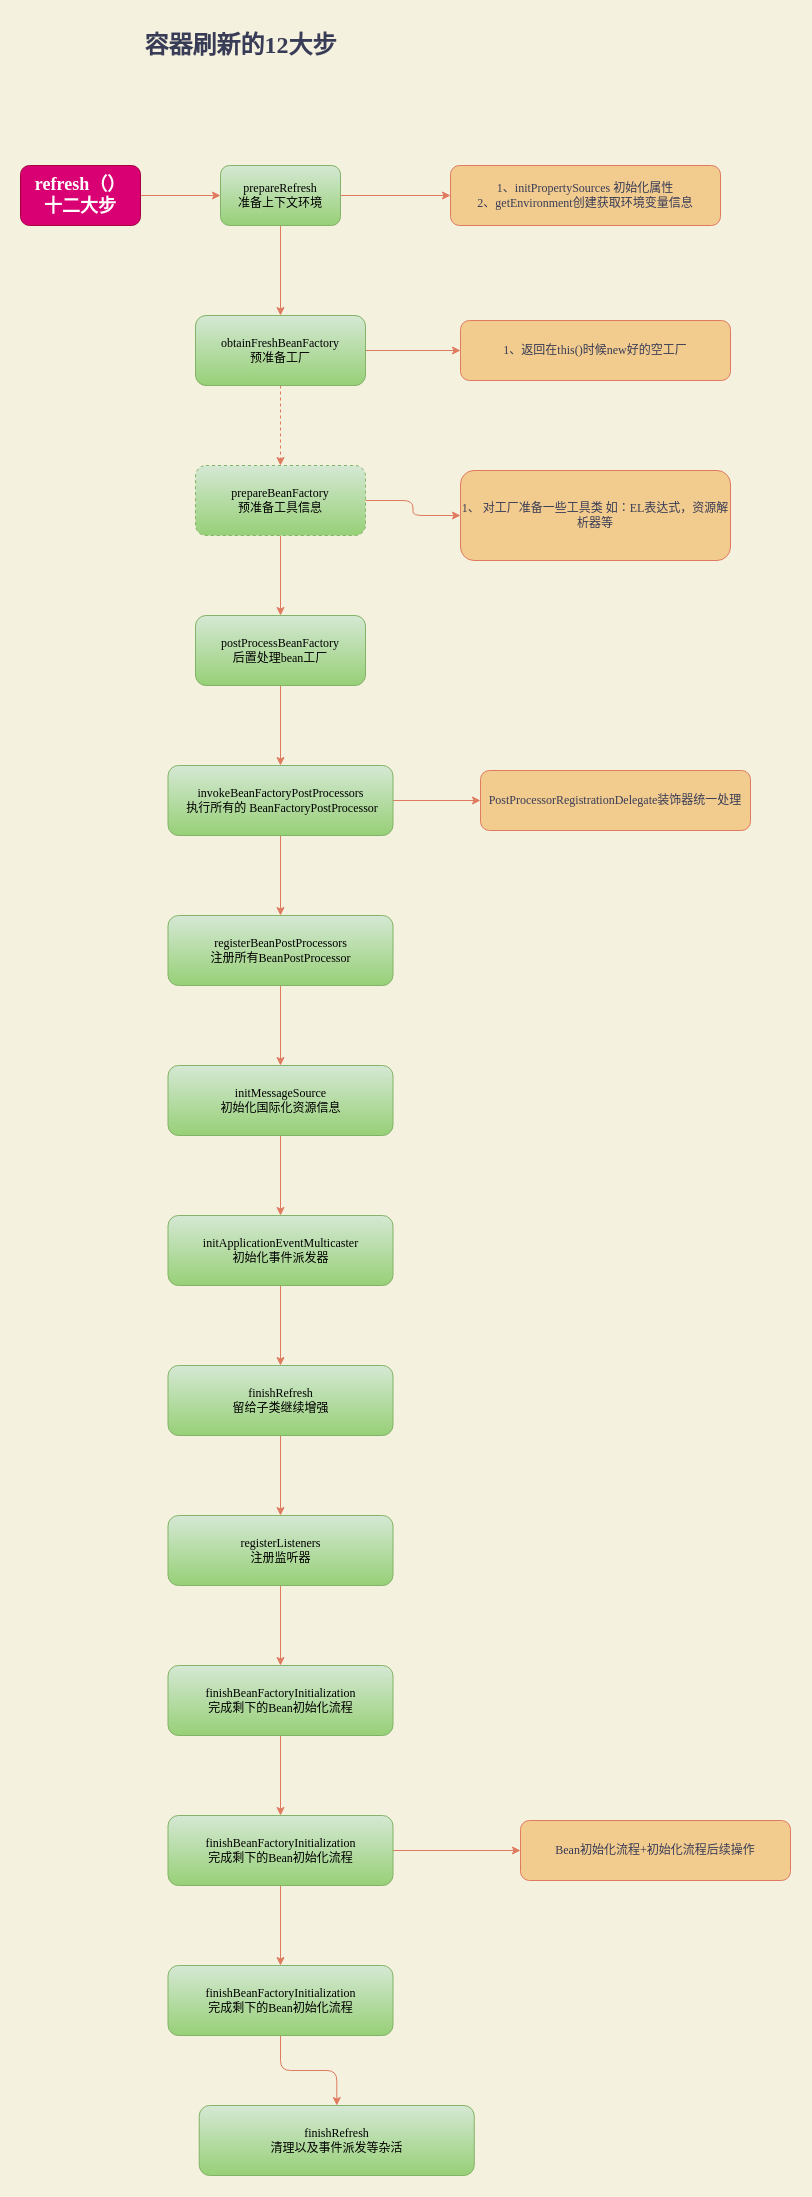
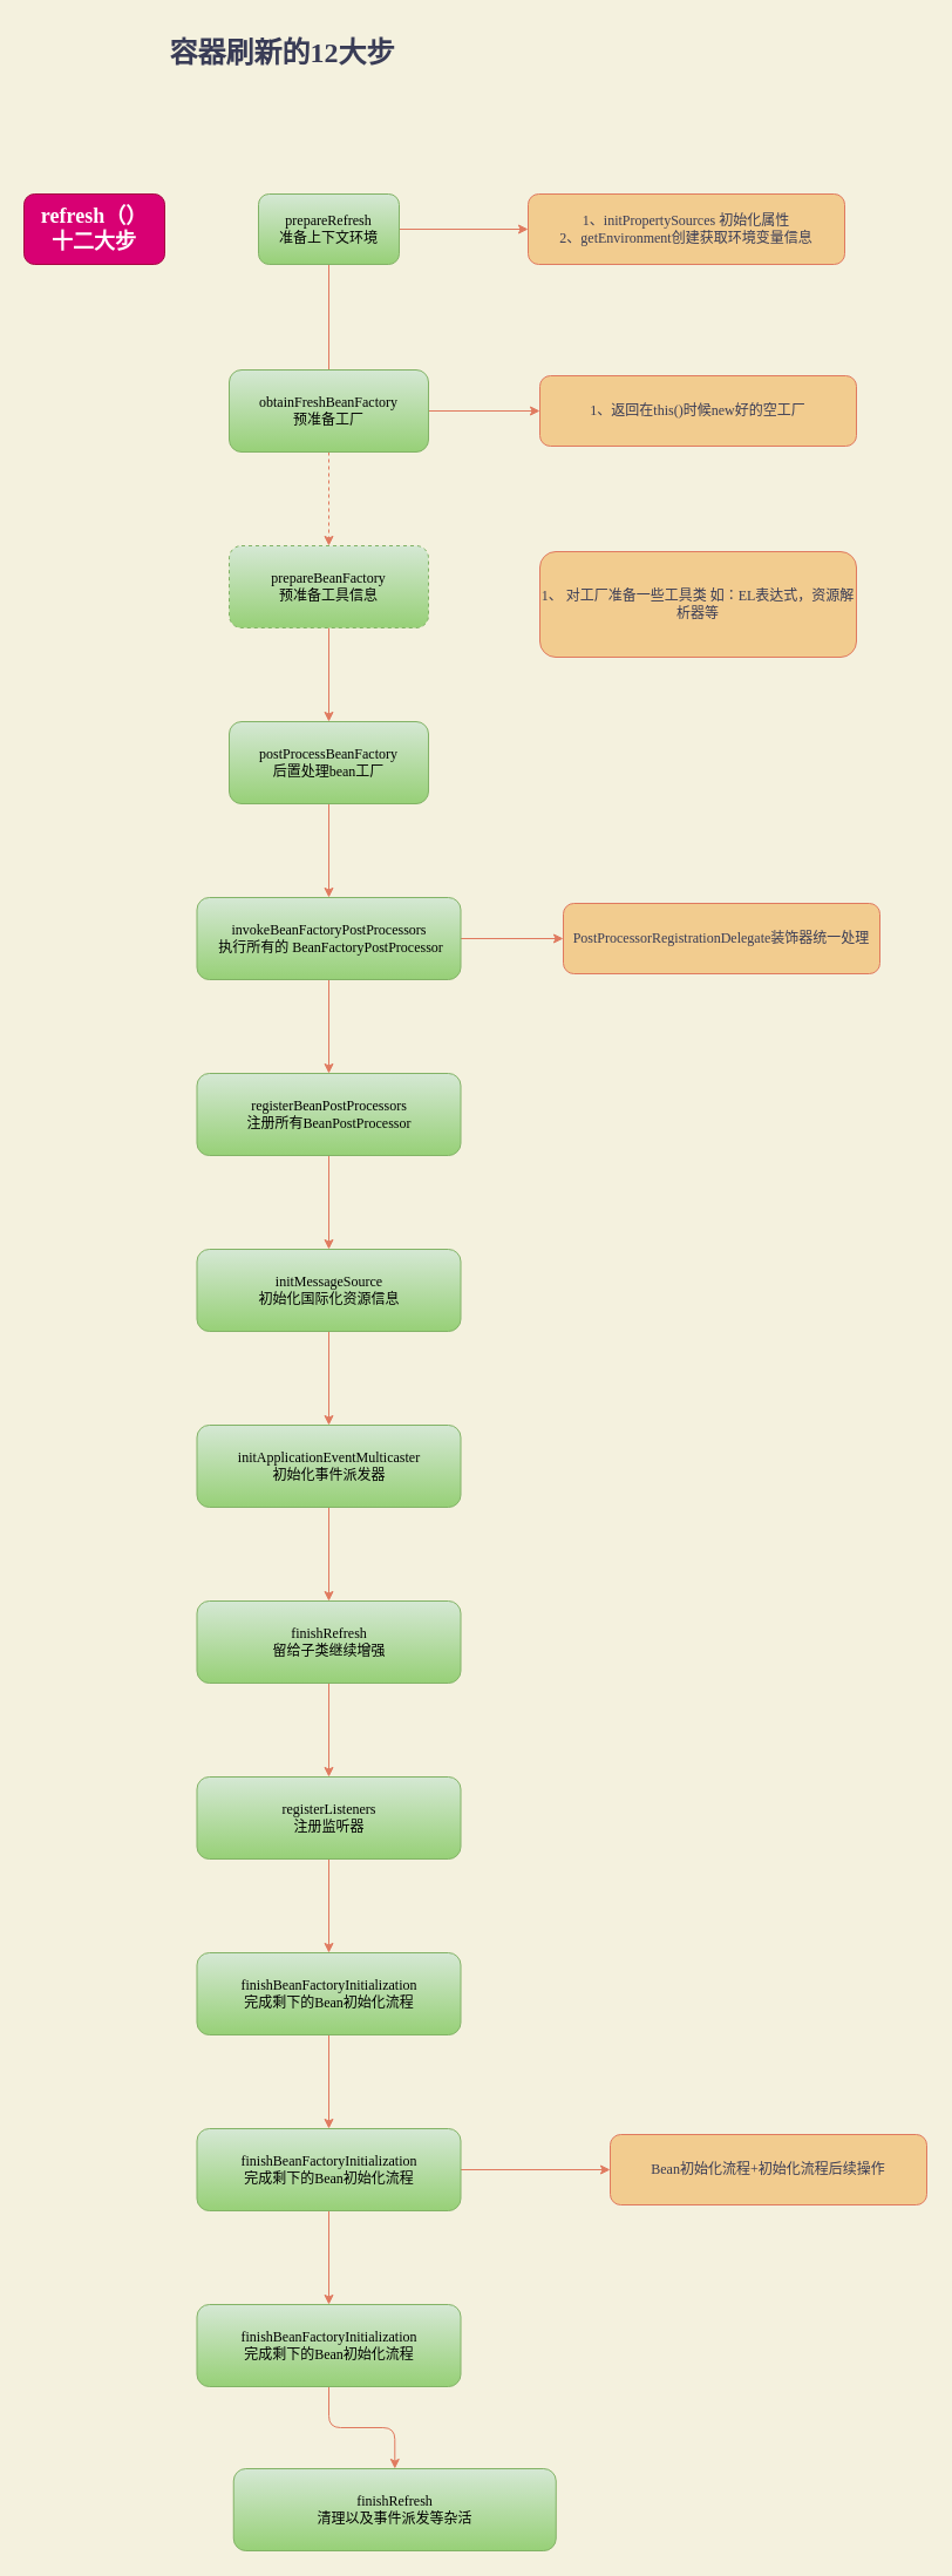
  <mxCell id="0" />
  <mxCell id="1" parent="0" />
  <mxCell id="2" value="&lt;h1&gt;&lt;b&gt;&lt;font face=&quot;Comic Sans MS&quot;&gt;容器刷新的12大步&lt;/font&gt;&lt;/b&gt;&lt;/h1&gt;" style="text;html=1;align=center;verticalAlign=middle;resizable=0;points=[];autosize=1;strokeColor=none;fillColor=none;fontColor=#393C56;" parent="1" vertex="1"><mxGeometry x="135" y="20" width="210" height="50" as="geometry" /></mxCell>
- <mxCell id="3" style="edgeStyle=orthogonalEdgeStyle;curved=0;rounded=1;sketch=0;orthogonalLoop=1;jettySize=auto;html=1;fontFamily=Comic Sans MS;fontColor=#393C56;strokeColor=#E07A5F;fillColor=#F2CC8F;" edge="1" parent="1" source="4" target="7"><mxGeometry relative="1" as="geometry" /></mxCell>
  <mxCell id="4" value="&lt;h2&gt;&lt;font face=&quot;Comic Sans MS&quot;&gt;refresh（）&lt;br&gt;十二大步&lt;/font&gt;&lt;/h2&gt;" style="rounded=1;whiteSpace=wrap;html=1;fillColor=#d80073;strokeColor=#A50040;fontColor=#ffffff;" vertex="1" parent="1"><mxGeometry x="20" y="165" width="120" height="60" as="geometry" /></mxCell>
  <mxCell id="5" value="" style="edgeStyle=orthogonalEdgeStyle;curved=0;rounded=1;sketch=0;orthogonalLoop=1;jettySize=auto;html=1;fontFamily=Comic Sans MS;fontColor=#393C56;strokeColor=#E07A5F;fillColor=#F2CC8F;" edge="1" parent="1" source="7" target="8"><mxGeometry relative="1" as="geometry" /></mxCell>
- <mxCell id="6" value="" style="edgeStyle=orthogonalEdgeStyle;curved=0;rounded=1;sketch=0;orthogonalLoop=1;jettySize=auto;html=1;fontFamily=Comic Sans MS;fontColor=#393C56;strokeColor=#E07A5F;fillColor=#F2CC8F;" edge="1" parent="1" source="7" target="11"><mxGeometry relative="1" as="geometry" /></mxCell>
+ <mxCell id="6" value="" style="edgeStyle=orthogonalEdgeStyle;curved=0;rounded=1;sketch=0;orthogonalLoop=1;jettySize=auto;html=1;fontFamily=Comic Sans MS;fontColor=#393C56;strokeColor=#E07A5F;fillColor=#F2CC8F;endArrow=none;" edge="1" parent="1" source="7" target="11"><mxGeometry relative="1" as="geometry" /></mxCell>
  <mxCell id="7" value="prepareRefresh&lt;br&gt;准备上下文环境" style="rounded=1;whiteSpace=wrap;html=1;sketch=0;fontFamily=Comic Sans MS;strokeColor=#82b366;fillColor=#d5e8d4;gradientColor=#97d077;" vertex="1" parent="1"><mxGeometry x="220" y="165" width="120" height="60" as="geometry" /></mxCell>
  <mxCell id="8" value="1、initPropertySources 初始化属性&lt;br&gt;2、getEnvironment创建获取环境变量信息" style="rounded=1;whiteSpace=wrap;html=1;sketch=0;fontFamily=Comic Sans MS;fontColor=#393C56;strokeColor=#E07A5F;fillColor=#F2CC8F;" vertex="1" parent="1"><mxGeometry x="450" y="165" width="270" height="60" as="geometry" /></mxCell>
  <mxCell id="9" value="" style="edgeStyle=orthogonalEdgeStyle;curved=0;rounded=1;sketch=0;orthogonalLoop=1;jettySize=auto;html=1;fontFamily=Comic Sans MS;fontColor=#393C56;strokeColor=#E07A5F;fillColor=#F2CC8F;" edge="1" parent="1" source="11" target="12"><mxGeometry relative="1" as="geometry" /></mxCell>
  <mxCell id="10" value="" style="edgeStyle=orthogonalEdgeStyle;curved=0;rounded=1;sketch=0;orthogonalLoop=1;jettySize=auto;html=1;fontFamily=Comic Sans MS;fontColor=#393C56;strokeColor=#E07A5F;fillColor=#F2CC8F;dashed=1;" edge="1" parent="1" source="11" target="15"><mxGeometry relative="1" as="geometry" /></mxCell>
  <mxCell id="11" value="obtainFreshBeanFactory&lt;br&gt;预准备工厂" style="rounded=1;whiteSpace=wrap;html=1;sketch=0;fontFamily=Comic Sans MS;strokeColor=#82b366;fillColor=#d5e8d4;gradientColor=#97d077;" vertex="1" parent="1"><mxGeometry x="195" y="315" width="170" height="70" as="geometry" /></mxCell>
  <mxCell id="12" value="1、返回在this()时候new好的空工厂" style="rounded=1;whiteSpace=wrap;html=1;sketch=0;fontFamily=Comic Sans MS;fontColor=#393C56;strokeColor=#E07A5F;fillColor=#F2CC8F;" vertex="1" parent="1"><mxGeometry x="460" y="320" width="270" height="60" as="geometry" /></mxCell>
  <mxCell id="13" value="" style="edgeStyle=orthogonalEdgeStyle;curved=0;rounded=1;sketch=0;orthogonalLoop=1;jettySize=auto;html=1;fontFamily=Comic Sans MS;fontColor=#393C56;strokeColor=#E07A5F;fillColor=#F2CC8F;" edge="1" parent="1" source="15" target="18"><mxGeometry relative="1" as="geometry" /></mxCell>
- <mxCell id="14" value="" style="edgeStyle=orthogonalEdgeStyle;curved=0;rounded=1;sketch=0;orthogonalLoop=1;jettySize=auto;html=1;fontFamily=Comic Sans MS;fontColor=#393C56;strokeColor=#E07A5F;fillColor=#F2CC8F;" edge="1" parent="1" source="15" target="16"><mxGeometry relative="1" as="geometry" /></mxCell>
  <mxCell id="15" value="prepareBeanFactory&lt;br&gt;预准备工具信息" style="rounded=1;whiteSpace=wrap;html=1;sketch=0;fontFamily=Comic Sans MS;strokeColor=#82b366;fillColor=#d5e8d4;gradientColor=#97d077;dashed=1;" vertex="1" parent="1"><mxGeometry x="195" y="465" width="170" height="70" as="geometry" /></mxCell>
  <mxCell id="16" value="1、 对工厂准备一些工具类 如：EL表达式，资源解析器等" style="rounded=1;whiteSpace=wrap;html=1;sketch=0;fontFamily=Comic Sans MS;fontColor=#393C56;strokeColor=#E07A5F;fillColor=#F2CC8F;" vertex="1" parent="1"><mxGeometry x="460" y="470" width="270" height="90" as="geometry" /></mxCell>
  <mxCell id="17" value="" style="edgeStyle=orthogonalEdgeStyle;curved=0;rounded=1;sketch=0;orthogonalLoop=1;jettySize=auto;html=1;fontFamily=Comic Sans MS;fontColor=#393C56;strokeColor=#E07A5F;fillColor=#F2CC8F;" edge="1" parent="1" source="18" target="21"><mxGeometry relative="1" as="geometry" /></mxCell>
  <mxCell id="18" value="postProcessBeanFactory&lt;br&gt;后置处理bean工厂" style="rounded=1;whiteSpace=wrap;html=1;sketch=0;fontFamily=Comic Sans MS;strokeColor=#82b366;fillColor=#d5e8d4;gradientColor=#97d077;" vertex="1" parent="1"><mxGeometry x="195" y="615" width="170" height="70" as="geometry" /></mxCell>
  <mxCell id="19" value="" style="edgeStyle=orthogonalEdgeStyle;curved=0;rounded=1;sketch=0;orthogonalLoop=1;jettySize=auto;html=1;fontFamily=Comic Sans MS;fontColor=#393C56;strokeColor=#E07A5F;fillColor=#F2CC8F;" edge="1" parent="1" source="21" target="22"><mxGeometry relative="1" as="geometry" /></mxCell>
  <mxCell id="20" value="" style="edgeStyle=orthogonalEdgeStyle;curved=0;rounded=1;sketch=0;orthogonalLoop=1;jettySize=auto;html=1;fontFamily=Comic Sans MS;fontColor=#393C56;strokeColor=#E07A5F;fillColor=#F2CC8F;" edge="1" parent="1" source="21" target="24"><mxGeometry relative="1" as="geometry" /></mxCell>
  <mxCell id="21" value="invokeBeanFactoryPostProcessors&lt;br&gt;&amp;nbsp;执行所有的 BeanFactoryPostProcessor" style="rounded=1;whiteSpace=wrap;html=1;sketch=0;fontFamily=Comic Sans MS;strokeColor=#82b366;fillColor=#d5e8d4;gradientColor=#97d077;" vertex="1" parent="1"><mxGeometry x="167.5" y="765" width="225" height="70" as="geometry" /></mxCell>
  <mxCell id="22" value="PostProcessorRegistrationDelegate装饰器统一处理" style="rounded=1;whiteSpace=wrap;html=1;sketch=0;fontFamily=Comic Sans MS;fontColor=#393C56;strokeColor=#E07A5F;fillColor=#F2CC8F;" vertex="1" parent="1"><mxGeometry x="480" y="770" width="270" height="60" as="geometry" /></mxCell>
  <mxCell id="23" value="" style="edgeStyle=orthogonalEdgeStyle;curved=0;rounded=1;sketch=0;orthogonalLoop=1;jettySize=auto;html=1;fontFamily=Comic Sans MS;fontColor=#393C56;strokeColor=#E07A5F;fillColor=#F2CC8F;" edge="1" parent="1" source="24" target="26"><mxGeometry relative="1" as="geometry" /></mxCell>
  <mxCell id="24" value="registerBeanPostProcessors&lt;br&gt;注册所有BeanPostProcessor" style="rounded=1;whiteSpace=wrap;html=1;sketch=0;fontFamily=Comic Sans MS;strokeColor=#82b366;fillColor=#d5e8d4;gradientColor=#97d077;" vertex="1" parent="1"><mxGeometry x="167.5" y="915" width="225" height="70" as="geometry" /></mxCell>
  <mxCell id="25" value="" style="edgeStyle=orthogonalEdgeStyle;curved=0;rounded=1;sketch=0;orthogonalLoop=1;jettySize=auto;html=1;fontFamily=Comic Sans MS;fontColor=#393C56;strokeColor=#E07A5F;fillColor=#F2CC8F;" edge="1" parent="1" source="26" target="28"><mxGeometry relative="1" as="geometry" /></mxCell>
  <mxCell id="26" value="initMessageSource&lt;br&gt;初始化国际化资源信息" style="rounded=1;whiteSpace=wrap;html=1;sketch=0;fontFamily=Comic Sans MS;strokeColor=#82b366;fillColor=#d5e8d4;gradientColor=#97d077;" vertex="1" parent="1"><mxGeometry x="167.5" y="1065" width="225" height="70" as="geometry" /></mxCell>
  <mxCell id="27" value="" style="edgeStyle=orthogonalEdgeStyle;curved=0;rounded=1;sketch=0;orthogonalLoop=1;jettySize=auto;html=1;fontFamily=Comic Sans MS;fontColor=#393C56;strokeColor=#E07A5F;fillColor=#F2CC8F;" edge="1" parent="1" source="28" target="30"><mxGeometry relative="1" as="geometry" /></mxCell>
  <mxCell id="28" value="initApplicationEventMulticaster&lt;br&gt;初始化事件派发器" style="rounded=1;whiteSpace=wrap;html=1;sketch=0;fontFamily=Comic Sans MS;strokeColor=#82b366;fillColor=#d5e8d4;gradientColor=#97d077;" vertex="1" parent="1"><mxGeometry x="167.5" y="1215" width="225" height="70" as="geometry" /></mxCell>
  <mxCell id="29" value="" style="edgeStyle=orthogonalEdgeStyle;curved=0;rounded=1;sketch=0;orthogonalLoop=1;jettySize=auto;html=1;fontFamily=Comic Sans MS;fontColor=#393C56;strokeColor=#E07A5F;fillColor=#F2CC8F;" edge="1" parent="1" source="30" target="32"><mxGeometry relative="1" as="geometry" /></mxCell>
  <mxCell id="30" value="finishRefresh&lt;br&gt;留给子类继续增强" style="rounded=1;whiteSpace=wrap;html=1;sketch=0;fontFamily=Comic Sans MS;strokeColor=#82b366;fillColor=#d5e8d4;gradientColor=#97d077;" vertex="1" parent="1"><mxGeometry x="167.5" y="1365" width="225" height="70" as="geometry" /></mxCell>
  <mxCell id="31" value="" style="edgeStyle=orthogonalEdgeStyle;curved=0;rounded=1;sketch=0;orthogonalLoop=1;jettySize=auto;html=1;fontFamily=Comic Sans MS;fontColor=#393C56;strokeColor=#E07A5F;fillColor=#F2CC8F;" edge="1" parent="1" source="32" target="34"><mxGeometry relative="1" as="geometry" /></mxCell>
  <mxCell id="32" value="registerListeners&lt;br&gt;注册监听器" style="rounded=1;whiteSpace=wrap;html=1;sketch=0;fontFamily=Comic Sans MS;strokeColor=#82b366;fillColor=#d5e8d4;gradientColor=#97d077;" vertex="1" parent="1"><mxGeometry x="167.5" y="1515" width="225" height="70" as="geometry" /></mxCell>
  <mxCell id="33" value="" style="edgeStyle=orthogonalEdgeStyle;curved=0;rounded=1;sketch=0;orthogonalLoop=1;jettySize=auto;html=1;fontFamily=Comic Sans MS;fontColor=#393C56;strokeColor=#E07A5F;fillColor=#F2CC8F;" edge="1" parent="1" source="34" target="37"><mxGeometry relative="1" as="geometry" /></mxCell>
  <mxCell id="34" value="finishBeanFactoryInitialization&lt;br&gt;完成剩下的Bean初始化流程" style="rounded=1;whiteSpace=wrap;html=1;sketch=0;fontFamily=Comic Sans MS;strokeColor=#82b366;fillColor=#d5e8d4;gradientColor=#97d077;" vertex="1" parent="1"><mxGeometry x="167.5" y="1665" width="225" height="70" as="geometry" /></mxCell>
  <mxCell id="35" style="edgeStyle=orthogonalEdgeStyle;curved=0;rounded=1;sketch=0;orthogonalLoop=1;jettySize=auto;html=1;entryX=0;entryY=0.5;entryDx=0;entryDy=0;fontFamily=Comic Sans MS;fontColor=#393C56;strokeColor=#E07A5F;fillColor=#F2CC8F;" edge="1" parent="1" source="37" target="38"><mxGeometry relative="1" as="geometry" /></mxCell>
  <mxCell id="36" value="" style="edgeStyle=orthogonalEdgeStyle;curved=0;rounded=1;sketch=0;orthogonalLoop=1;jettySize=auto;html=1;fontFamily=Comic Sans MS;fontColor=#393C56;strokeColor=#E07A5F;fillColor=#F2CC8F;" edge="1" parent="1" source="37" target="40"><mxGeometry relative="1" as="geometry" /></mxCell>
  <mxCell id="37" value="finishBeanFactoryInitialization&lt;br&gt;完成剩下的Bean初始化流程" style="rounded=1;whiteSpace=wrap;html=1;sketch=0;fontFamily=Comic Sans MS;strokeColor=#82b366;fillColor=#d5e8d4;gradientColor=#97d077;" vertex="1" parent="1"><mxGeometry x="167.5" y="1815" width="225" height="70" as="geometry" /></mxCell>
  <mxCell id="38" value="Bean初始化流程+初始化流程后续操作" style="rounded=1;whiteSpace=wrap;html=1;sketch=0;fontFamily=Comic Sans MS;fontColor=#393C56;strokeColor=#E07A5F;fillColor=#F2CC8F;" vertex="1" parent="1"><mxGeometry x="520" y="1820" width="270" height="60" as="geometry" /></mxCell>
  <mxCell id="39" value="" style="edgeStyle=orthogonalEdgeStyle;curved=0;rounded=1;sketch=0;orthogonalLoop=1;jettySize=auto;html=1;fontFamily=Comic Sans MS;fontColor=#393C56;strokeColor=#E07A5F;fillColor=#F2CC8F;" edge="1" parent="1" source="40" target="41"><mxGeometry relative="1" as="geometry" /></mxCell>
  <mxCell id="40" value="finishBeanFactoryInitialization&lt;br&gt;完成剩下的Bean初始化流程" style="rounded=1;whiteSpace=wrap;html=1;sketch=0;fontFamily=Comic Sans MS;strokeColor=#82b366;fillColor=#d5e8d4;gradientColor=#97d077;" vertex="1" parent="1"><mxGeometry x="167.5" y="1965" width="225" height="70" as="geometry" /></mxCell>
  <mxCell id="41" value="finishRefresh&lt;br&gt;清理以及事件派发等杂活" style="rounded=1;whiteSpace=wrap;html=1;sketch=0;fontFamily=Comic Sans MS;strokeColor=#82b366;fillColor=#d5e8d4;gradientColor=#97d077;" vertex="1" parent="1"><mxGeometry x="198.75" y="2105" width="275" height="70" as="geometry" /></mxCell>
